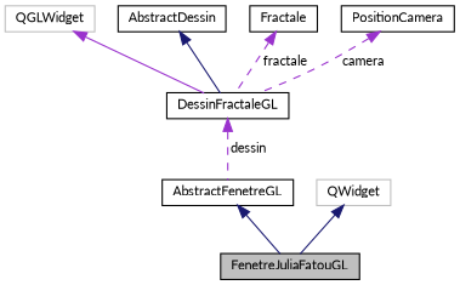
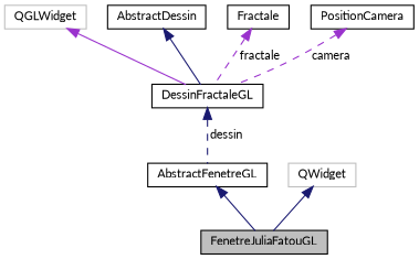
  digraph {
    fontname=Lato
    node [color=black fillcolor=white fontname=Lato fontsize=10 shape=record style=filled]
    edge [color=darkorchid3 dir=back fontname=Lato fontsize=10 labelfontname=Helvetica labelfontsize=10 style=solid]
    n1 [fillcolor=grey75 fontcolor=black height=0.2 label=FenetreJuliaFatouGL width=0.4]
    n2 [height=0.2 label=AbstractFenetreGL width=0.4]
    n3 [color=grey75 height=0.2 label=QWidget width=0.4]
    n4 [height=0.2 label=DessinFractaleGL width=0.4]
    n5 [color=grey75 height=0.2 label=QGLWidget width=0.4]
    n6 [height=0.2 label=AbstractDessin width=0.4]
    n7 [height=0.2 label=Fractale width=0.4]
    n8 [height=0.2 label=PositionCamera width=0.4]
    n2 -> n1 [color=midnightblue]
    n3 -> n1 [color=midnightblue]
-   n4 -> n2 [label=" dessin" style=dashed]
+   n4 -> n2 [color=midnightblue label=" dessin" style=dashed]
    n5 -> n4
    n6 -> n4 [color=midnightblue]
    n7 -> n4 [label=" fractale" style=dashed]
    n8 -> n4 [label=" camera" style=dashed]
  }
